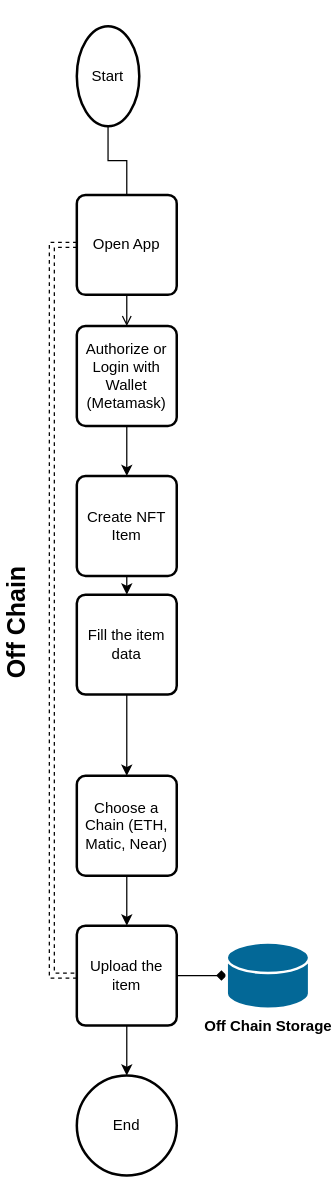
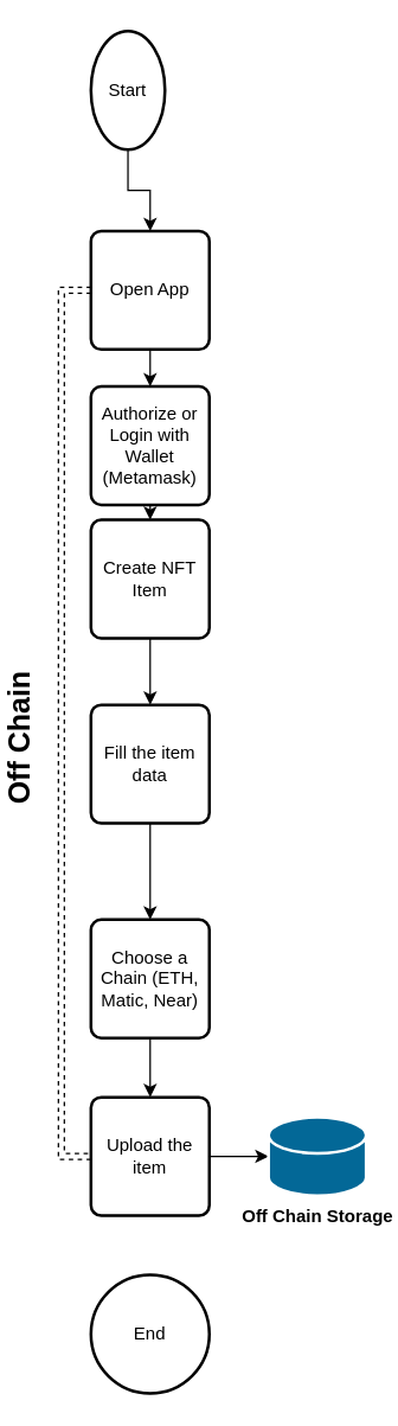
  <mxCell id="0" />
  <mxCell id="1" parent="0" />
- <mxCell id="2" style="edgeStyle=orthogonalEdgeStyle;rounded=0;orthogonalLoop=1;jettySize=auto;html=1;exitX=0.5;exitY=1;exitDx=0;exitDy=0;exitPerimeter=0;entryX=0.5;entryY=0;entryDx=0;entryDy=0;endArrow=none;" edge="1" parent="1" source="3" target="7"><mxGeometry relative="1" as="geometry" /></mxCell>
+ <mxCell id="2" style="edgeStyle=orthogonalEdgeStyle;rounded=0;orthogonalLoop=1;jettySize=auto;html=1;exitX=0.5;exitY=1;exitDx=0;exitDy=0;exitPerimeter=0;entryX=0.5;entryY=0;entryDx=0;entryDy=0;" edge="1" parent="1" source="3" target="7"><mxGeometry relative="1" as="geometry" /></mxCell>
  <mxCell id="3" value="Start" style="strokeWidth=2;html=1;shape=mxgraph.flowchart.start_2;whiteSpace=wrap;" vertex="1" parent="1"><mxGeometry x="20" y="20" width="50" height="80" as="geometry" /></mxCell>
- <mxCell id="4" style="edgeStyle=orthogonalEdgeStyle;rounded=0;orthogonalLoop=1;jettySize=auto;html=1;exitX=0.5;exitY=1;exitDx=0;exitDy=0;entryX=0.5;entryY=0;entryDx=0;entryDy=0;endArrow=open;" edge="1" parent="1" source="7" target="9"><mxGeometry relative="1" as="geometry" /></mxCell>
+ <mxCell id="4" style="edgeStyle=orthogonalEdgeStyle;rounded=0;orthogonalLoop=1;jettySize=auto;html=1;exitX=0.5;exitY=1;exitDx=0;exitDy=0;entryX=0.5;entryY=0;entryDx=0;entryDy=0;" edge="1" parent="1" source="7" target="9"><mxGeometry relative="1" as="geometry" /></mxCell>
  <mxCell id="5" style="edgeStyle=orthogonalEdgeStyle;rounded=0;orthogonalLoop=1;jettySize=auto;html=1;exitX=0;exitY=0.5;exitDx=0;exitDy=0;entryX=0;entryY=0.5;entryDx=0;entryDy=0;shape=link;dashed=1;" edge="1" parent="1" source="7" target="16"><mxGeometry relative="1" as="geometry" /></mxCell>
  <mxCell id="6" value="Off Chain" style="edgeLabel;html=1;align=center;verticalAlign=middle;resizable=0;points=[];fontStyle=1;fontSize=20;rotation=-90;" vertex="1" connectable="0" parent="5"><mxGeometry x="-0.142" y="-1" relative="1" as="geometry"><mxPoint x="-29" y="56" as="offset" /></mxGeometry></mxCell>
  <mxCell id="7" value="Open App" style="rounded=1;whiteSpace=wrap;html=1;absoluteArcSize=1;arcSize=14;strokeWidth=2;" vertex="1" parent="1"><mxGeometry x="20" y="155" width="80" height="80" as="geometry" /></mxCell>
  <mxCell id="8" style="edgeStyle=orthogonalEdgeStyle;rounded=0;orthogonalLoop=1;jettySize=auto;html=1;exitX=0.5;exitY=1;exitDx=0;exitDy=0;entryX=0.5;entryY=0;entryDx=0;entryDy=0;" edge="1" parent="1" source="9" target="11"><mxGeometry relative="1" as="geometry" /></mxCell>
  <mxCell id="9" value="Authorize or Login with Wallet (Metamask)" style="rounded=1;whiteSpace=wrap;html=1;absoluteArcSize=1;arcSize=14;strokeWidth=2;" vertex="1" parent="1"><mxGeometry x="20" y="260" width="80" height="80" as="geometry" /></mxCell>
  <mxCell id="10" style="edgeStyle=orthogonalEdgeStyle;rounded=0;orthogonalLoop=1;jettySize=auto;html=1;exitX=0.5;exitY=1;exitDx=0;exitDy=0;entryX=0.5;entryY=0;entryDx=0;entryDy=0;" edge="1" parent="1" source="11" target="13"><mxGeometry relative="1" as="geometry" /></mxCell>
- <mxCell id="11" value="Create NFT Item" style="rounded=1;whiteSpace=wrap;html=1;absoluteArcSize=1;arcSize=14;strokeWidth=2;" vertex="1" parent="1"><mxGeometry x="20" y="380" width="80" height="80" as="geometry" /></mxCell>
+ <mxCell id="11" value="Create NFT Item" style="rounded=1;whiteSpace=wrap;html=1;absoluteArcSize=1;arcSize=14;strokeWidth=2;" vertex="1" parent="1"><mxGeometry x="20" y="350" width="80" height="80" as="geometry" /></mxCell>
  <mxCell id="12" style="edgeStyle=orthogonalEdgeStyle;rounded=0;orthogonalLoop=1;jettySize=auto;html=1;exitX=0.5;exitY=1;exitDx=0;exitDy=0;entryX=0.5;entryY=0;entryDx=0;entryDy=0;entryPerimeter=0;" edge="1" parent="1" source="13"><mxGeometry relative="1" as="geometry"><mxPoint x="60" y="620" as="targetPoint" /></mxGeometry></mxCell>
  <mxCell id="13" value="Fill the item data" style="rounded=1;whiteSpace=wrap;html=1;absoluteArcSize=1;arcSize=14;strokeWidth=2;" vertex="1" parent="1"><mxGeometry x="20" y="475" width="80" height="80" as="geometry" /></mxCell>
- <mxCell id="14" style="edgeStyle=orthogonalEdgeStyle;rounded=0;orthogonalLoop=1;jettySize=auto;html=1;exitX=1;exitY=0.5;exitDx=0;exitDy=0;entryX=0;entryY=0.5;entryDx=0;entryDy=0;entryPerimeter=0;endArrow=diamond;" edge="1" parent="1" source="16" target="17"><mxGeometry relative="1" as="geometry" /></mxCell>
- <mxCell id="15" style="edgeStyle=orthogonalEdgeStyle;rounded=0;orthogonalLoop=1;jettySize=auto;html=1;exitX=0.5;exitY=1;exitDx=0;exitDy=0;entryX=0.5;entryY=0;entryDx=0;entryDy=0;entryPerimeter=0;" edge="1" parent="1" source="16" target="20"><mxGeometry relative="1" as="geometry" /></mxCell>
+ <mxCell id="14" style="edgeStyle=orthogonalEdgeStyle;rounded=0;orthogonalLoop=1;jettySize=auto;html=1;exitX=1;exitY=0.5;exitDx=0;exitDy=0;entryX=0;entryY=0.5;entryDx=0;entryDy=0;entryPerimeter=0;" edge="1" parent="1" source="16" target="17"><mxGeometry relative="1" as="geometry" /></mxCell>
  <mxCell id="16" value="Upload the item" style="rounded=1;whiteSpace=wrap;html=1;absoluteArcSize=1;arcSize=14;strokeWidth=2;" vertex="1" parent="1"><mxGeometry x="20" y="740" width="80" height="80" as="geometry" /></mxCell>
  <mxCell id="17" value="&lt;b&gt;Off Chain Storage&lt;/b&gt;" style="shape=mxgraph.cisco.storage.relational_database;sketch=0;html=1;pointerEvents=1;dashed=0;fillColor=#036897;strokeColor=#ffffff;strokeWidth=2;verticalLabelPosition=bottom;verticalAlign=top;align=center;outlineConnect=0;" vertex="1" parent="1"><mxGeometry x="140" y="753.5" width="66" height="53" as="geometry" /></mxCell>
  <mxCell id="18" style="edgeStyle=orthogonalEdgeStyle;rounded=0;orthogonalLoop=1;jettySize=auto;html=1;exitX=0.5;exitY=1;exitDx=0;exitDy=0;entryX=0.5;entryY=0;entryDx=0;entryDy=0;" edge="1" parent="1" source="19" target="16"><mxGeometry relative="1" as="geometry" /></mxCell>
  <mxCell id="19" value="Choose a Chain (ETH, Matic, Near)" style="rounded=1;whiteSpace=wrap;html=1;absoluteArcSize=1;arcSize=14;strokeWidth=2;" vertex="1" parent="1"><mxGeometry x="20" y="620" width="80" height="80" as="geometry" /></mxCell>
  <mxCell id="20" value="End" style="strokeWidth=2;html=1;shape=mxgraph.flowchart.start_2;whiteSpace=wrap;" vertex="1" parent="1"><mxGeometry x="20" y="860" width="80" height="80" as="geometry" /></mxCell>
